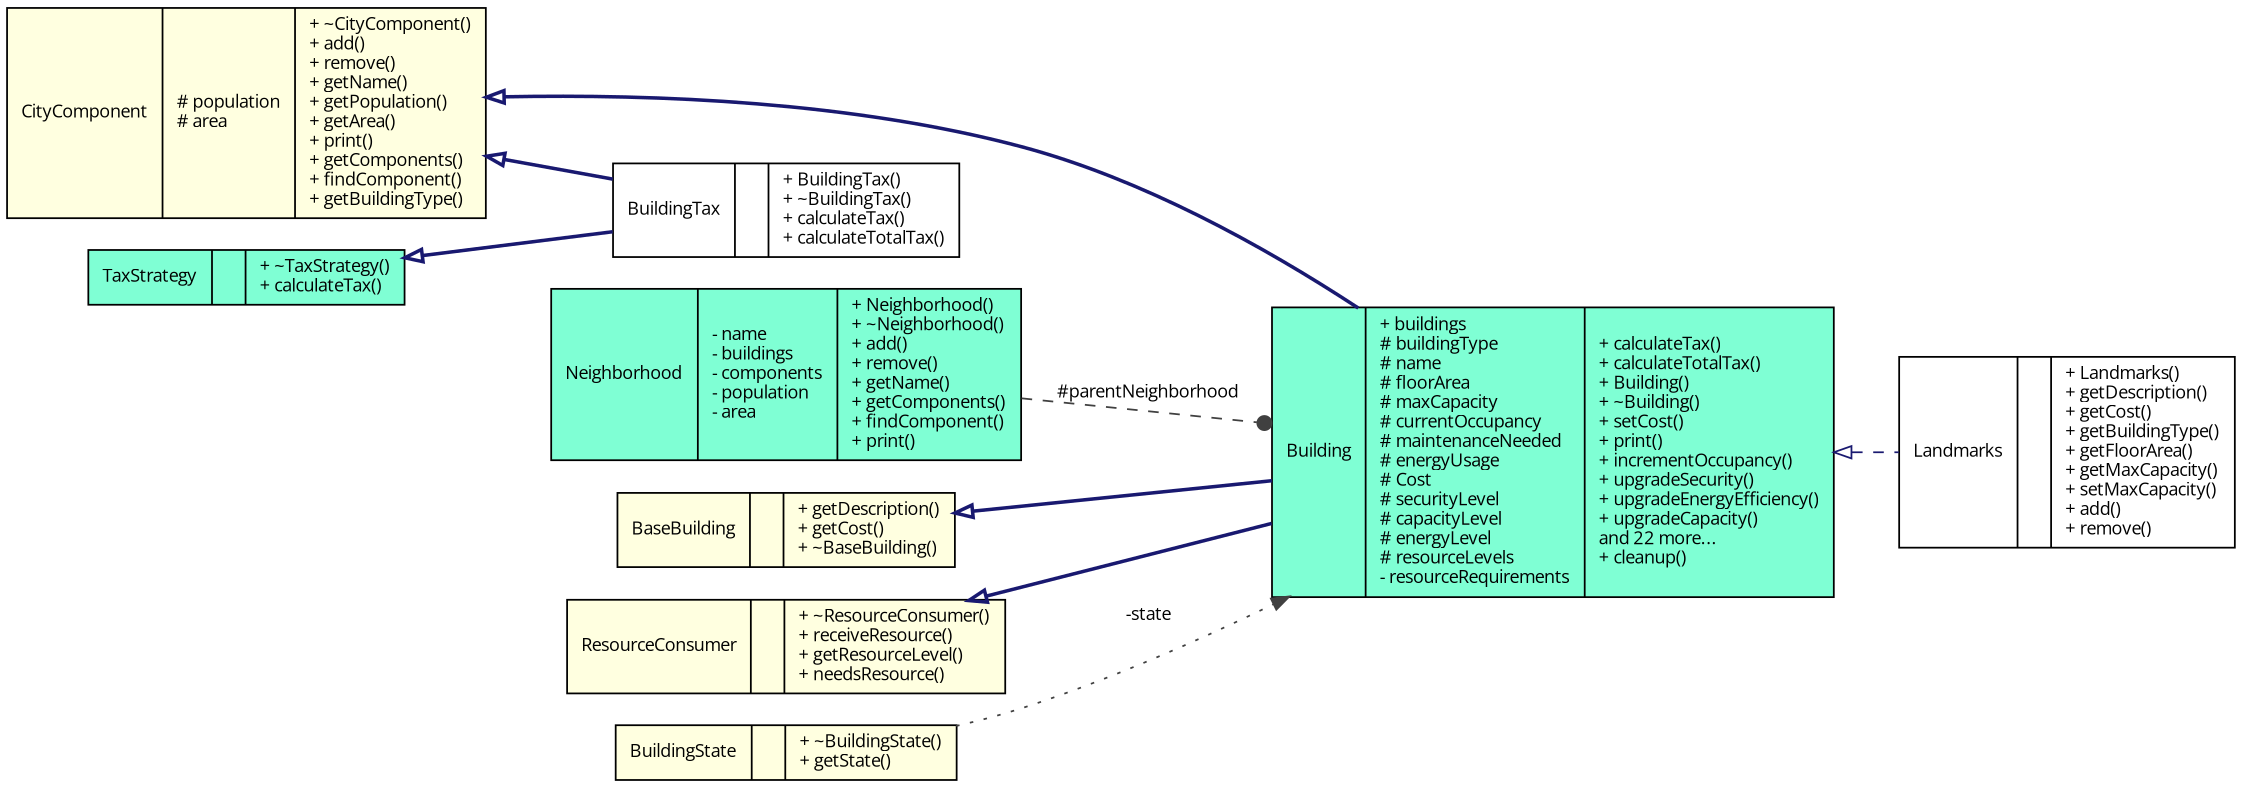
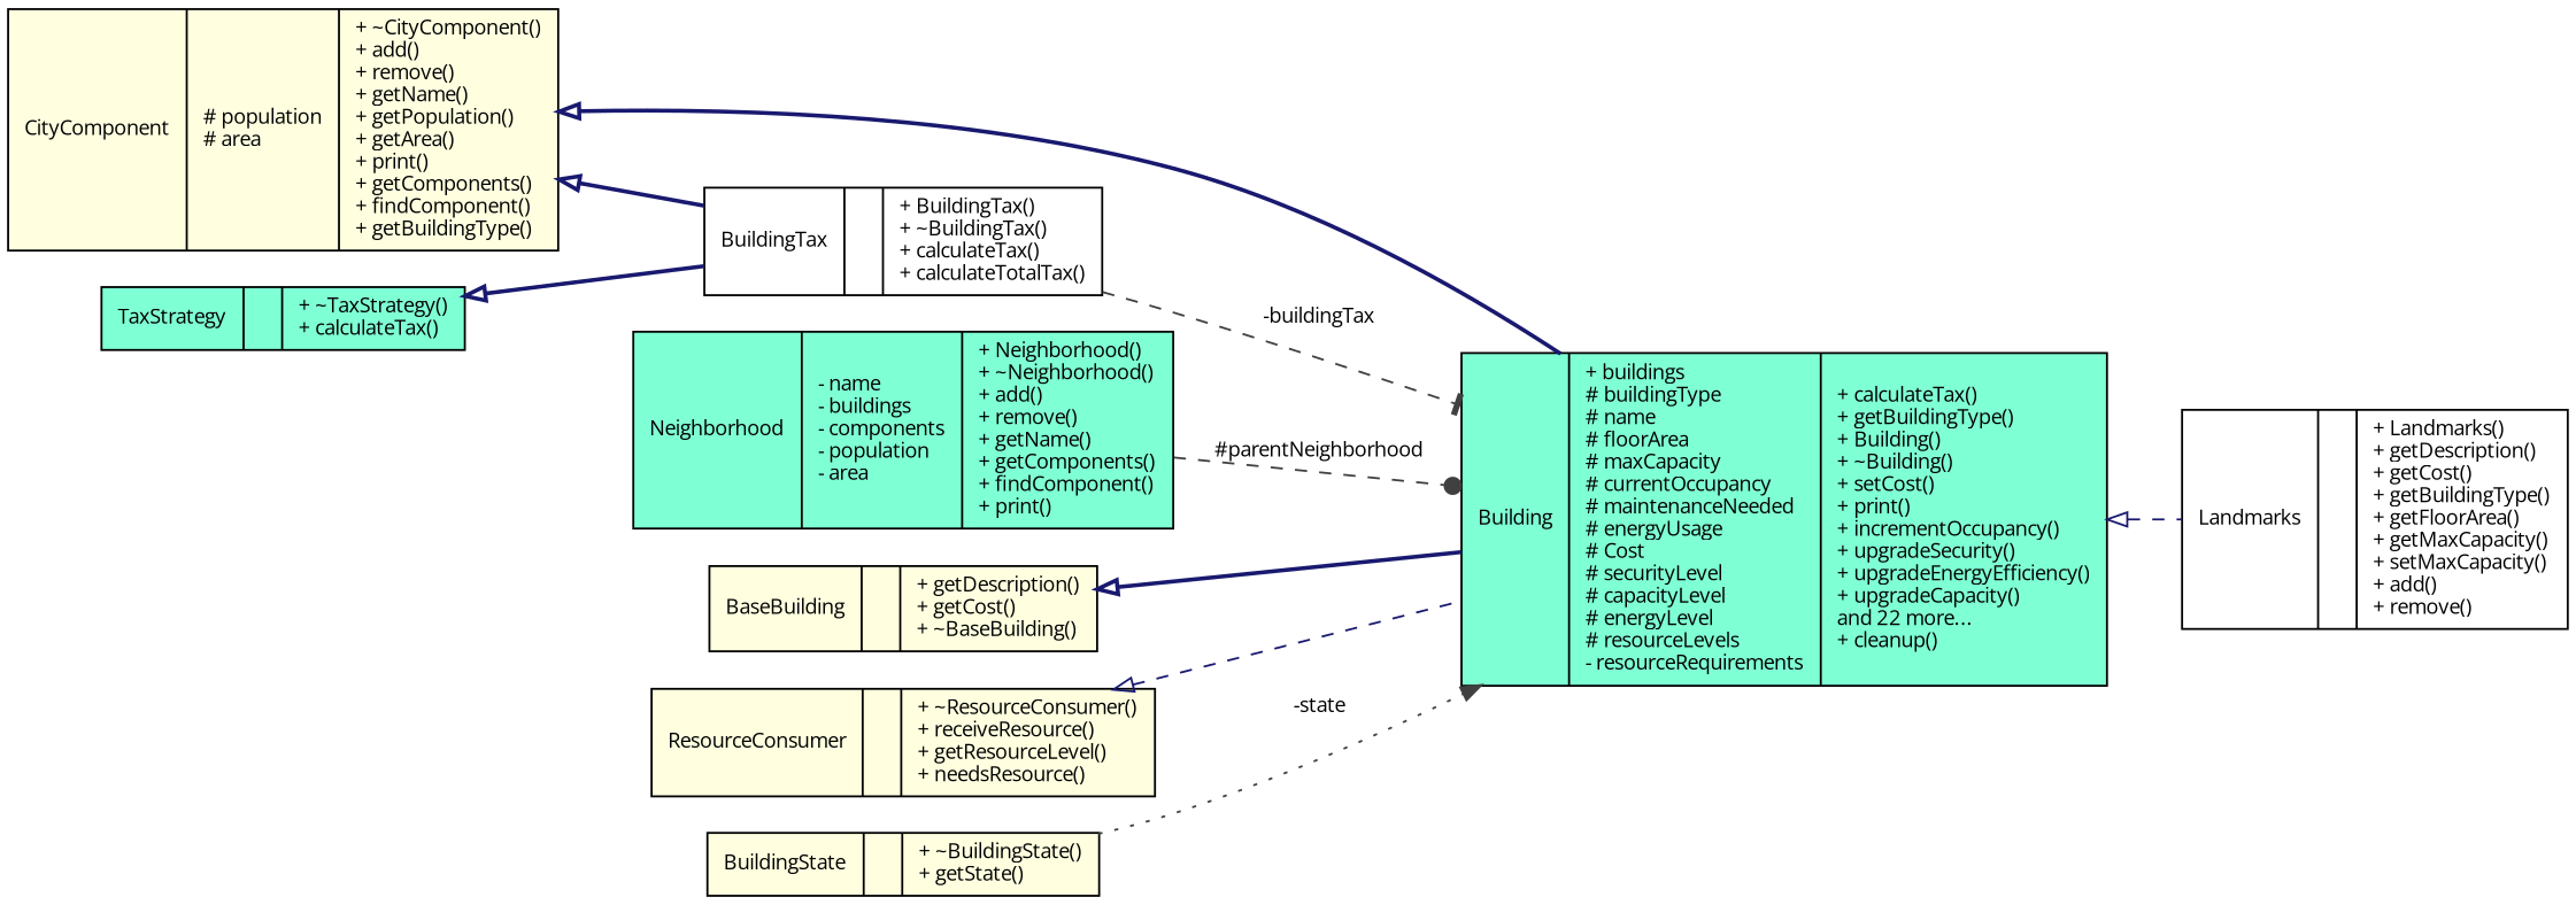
  digraph {
    fontname="Open Sans"
    rankdir=LR
    node [color=black fillcolor=lightyellow fontname="Open Sans" fontsize=10 shape=record style=filled]
    edge [arrowtail=onormal color=midnightblue dir=back fontname="Open Sans" fontsize=10 labelfontname=Helvetica labelfontsize=10 style=bold]
    n1 [fillcolor=white fontcolor=black height=0.2 label="{Landmarks\n||+ Landmarks()\l+ getDescription()\l+ getCost()\l+ getBuildingType()\l+ getFloorArea()\l+ getMaxCapacity()\l+ setMaxCapacity()\l+ add()\l+ remove()\l}" width=0.4]
-   n2 [fillcolor=aquamarine height=0.2 label="{Building\n|+ buildings\l# buildingType\l# name\l# floorArea\l# maxCapacity\l# currentOccupancy\l# maintenanceNeeded\l# energyUsage\l# Cost\l# securityLevel\l# capacityLevel\l# energyLevel\l# resourceLevels\l- resourceRequirements\l|+ calculateTax()\l+ calculateTotalTax()\l+ Building()\l+ ~Building()\l+ setCost()\l+ print()\l+ incrementOccupancy()\l+ upgradeSecurity()\l+ upgradeEnergyEfficiency()\l+ upgradeCapacity()\land 22 more...\l+ cleanup()\l}" width=0.4]
+   n2 [fillcolor=aquamarine height=0.2 label="{Building\n|+ buildings\l# buildingType\l# name\l# floorArea\l# maxCapacity\l# currentOccupancy\l# maintenanceNeeded\l# energyUsage\l# Cost\l# securityLevel\l# capacityLevel\l# energyLevel\l# resourceLevels\l- resourceRequirements\l|+ calculateTax()\l+ getBuildingType()\l+ Building()\l+ ~Building()\l+ setCost()\l+ print()\l+ incrementOccupancy()\l+ upgradeSecurity()\l+ upgradeEnergyEfficiency()\l+ upgradeCapacity()\land 22 more...\l+ cleanup()\l}" width=0.4]
    n3 [height=0.2 label="{CityComponent\n|# population\l# area\l|+ ~CityComponent()\l+ add()\l+ remove()\l+ getName()\l+ getPopulation()\l+ getArea()\l+ print()\l+ getComponents()\l+ findComponent()\l+ getBuildingType()\l}" width=0.4]
    n4 [fillcolor=white height=0.2 label="{BuildingTax\n||+ BuildingTax()\l+ ~BuildingTax()\l+ calculateTax()\l+ calculateTotalTax()\l}" width=0.4]
    n5 [fillcolor=aquamarine height=0.2 label="{Neighborhood\n|- name\l- buildings\l- components\l- population\l- area\l|+ Neighborhood()\l+ ~Neighborhood()\l+ add()\l+ remove()\l+ getName()\l+ getComponents()\l+ findComponent()\l+ print()\l}" width=0.4]
    n6 [height=0.2 label="{BaseBuilding\n||+ getDescription()\l+ getCost()\l+ ~BaseBuilding()\l}" width=0.4]
    n7 [height=0.2 label="{ResourceConsumer\n||+ ~ResourceConsumer()\l+ receiveResource()\l+ getResourceLevel()\l+ needsResource()\l}" width=0.4]
    n8 [fillcolor=aquamarine height=0.2 label="{TaxStrategy\n||+ ~TaxStrategy()\l+ calculateTax()\l}" width=0.4]
    n9 [height=0.2 label="{BuildingState\n||+ ~BuildingState()\l+ getState()\l}" width=0.4]
    n2 -> n1 [style=dashed]
    n3 -> n2
    n3 -> n4
+   n4 -> n2 [arrowhead=tee color=grey25 label=" -buildingTax" style=dashed arrowtail="" dir=""]
    n5 -> n2 [arrowhead=dot color=grey25 label=" #parentNeighborhood" style=dashed arrowtail="" dir=""]
    n6 -> n2
-   n7 -> n2
+   n7 -> n2 [style=dashed]
    n8 -> n4
    n9 -> n2 [arrowhead=normal color=grey25 label=" -state" style=dotted arrowtail="" dir=""]
  }
